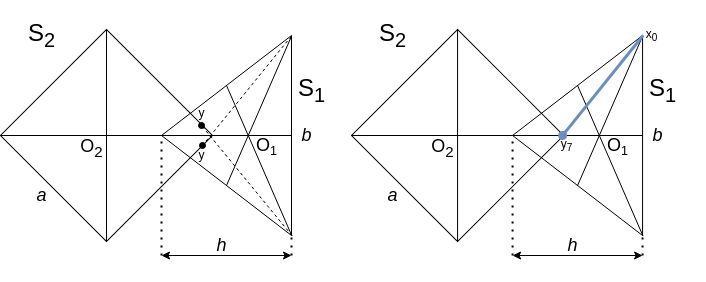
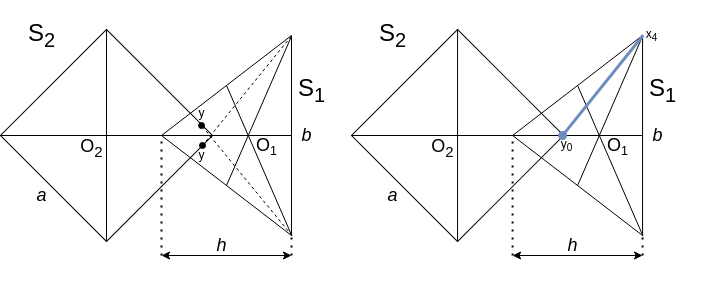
  <mxCell id="0" />
  <mxCell id="1" parent="0" />
  <mxCell id="2" value="" style="whiteSpace=wrap;html=1;aspect=fixed;fillColor=none;rotation=45;" parent="1" vertex="1"><mxGeometry x="30" y="60" width="150" height="150" as="geometry" /></mxCell>
  <mxCell id="3" value="" style="triangle;whiteSpace=wrap;html=1;fillColor=none;rotation=-180;" parent="1" vertex="1"><mxGeometry x="160" y="35" width="130" height="200" as="geometry" /></mxCell>
  <mxCell id="4" value="" style="endArrow=none;html=1;rounded=0;exitX=1;exitY=0.5;exitDx=0;exitDy=0;entryX=0;entryY=0.5;entryDx=0;entryDy=0;" parent="1" source="3" target="3" edge="1"><mxGeometry width="50" height="50" relative="1" as="geometry"><mxPoint x="260" y="215" as="sourcePoint" /><mxPoint x="310" y="165" as="targetPoint" /></mxGeometry></mxCell>
  <mxCell id="5" value="" style="endArrow=none;html=1;rounded=0;entryX=0.5;entryY=1;entryDx=0;entryDy=0;exitX=-0.003;exitY=-0.002;exitDx=0;exitDy=0;exitPerimeter=0;" parent="1" source="3" target="3" edge="1"><mxGeometry width="50" height="50" relative="1" as="geometry"><mxPoint x="250" y="335" as="sourcePoint" /><mxPoint x="300" y="285" as="targetPoint" /></mxGeometry></mxCell>
  <mxCell id="6" value="" style="endArrow=none;html=1;rounded=0;exitX=0.5;exitY=0;exitDx=0;exitDy=0;entryX=-0.001;entryY=0.998;entryDx=0;entryDy=0;entryPerimeter=0;" parent="1" source="3" target="3" edge="1"><mxGeometry width="50" height="50" relative="1" as="geometry"><mxPoint x="320" y="175" as="sourcePoint" /><mxPoint x="370" y="125" as="targetPoint" /></mxGeometry></mxCell>
  <mxCell id="7" value="" style="endArrow=none;html=1;rounded=0;exitX=0;exitY=1;exitDx=0;exitDy=0;entryX=1;entryY=0;entryDx=0;entryDy=0;" parent="1" source="2" target="2" edge="1"><mxGeometry width="50" height="50" relative="1" as="geometry"><mxPoint x="150" y="185" as="sourcePoint" /><mxPoint x="200" y="135" as="targetPoint" /></mxGeometry></mxCell>
  <mxCell id="8" value="" style="endArrow=none;html=1;rounded=0;exitX=0;exitY=0;exitDx=0;exitDy=0;entryX=1;entryY=1;entryDx=0;entryDy=0;" parent="1" source="2" target="2" edge="1"><mxGeometry width="50" height="50" relative="1" as="geometry"><mxPoint x="10" y="125" as="sourcePoint" /><mxPoint x="60" y="75" as="targetPoint" /></mxGeometry></mxCell>
  <mxCell id="9" value="&lt;span style=&quot;font-size: 24px&quot;&gt;S&lt;sub&gt;2&lt;/sub&gt;&lt;/span&gt;" style="text;html=1;align=center;verticalAlign=middle;resizable=0;points=[];autosize=1;strokeColor=none;fillColor=none;" parent="1" vertex="1"><mxGeometry x="20" y="20" width="40" height="30" as="geometry" /></mxCell>
  <mxCell id="10" value="&lt;span style=&quot;font-size: 24px&quot;&gt;S&lt;sub&gt;1&lt;/sub&gt;&lt;/span&gt;" style="text;html=1;align=center;verticalAlign=middle;resizable=0;points=[];autosize=1;strokeColor=none;fillColor=none;" parent="1" vertex="1"><mxGeometry x="290" y="75" width="40" height="30" as="geometry" /></mxCell>
  <mxCell id="11" value="&lt;font style=&quot;font-size: 18px&quot;&gt;O&lt;sub&gt;2&lt;/sub&gt;&lt;/font&gt;" style="text;html=1;align=center;verticalAlign=middle;resizable=0;points=[];autosize=1;strokeColor=none;fillColor=none;fontSize=24;" parent="1" vertex="1"><mxGeometry x="70" y="125" width="40" height="40" as="geometry" /></mxCell>
  <mxCell id="12" value="&lt;font style=&quot;font-size: 18px&quot;&gt;O&lt;/font&gt;&lt;font style=&quot;font-size: 15px&quot;&gt;&lt;sub&gt;1&lt;/sub&gt;&lt;/font&gt;" style="text;html=1;align=center;verticalAlign=middle;resizable=0;points=[];autosize=1;strokeColor=none;fillColor=none;fontSize=24;" parent="1" vertex="1"><mxGeometry x="245" y="123" width="40" height="40" as="geometry" /></mxCell>
  <mxCell id="13" value="&lt;i&gt;a&lt;/i&gt;" style="text;html=1;align=center;verticalAlign=middle;resizable=0;points=[];autosize=1;strokeColor=none;fillColor=none;fontSize=18;" parent="1" vertex="1"><mxGeometry x="25" y="180" width="30" height="30" as="geometry" /></mxCell>
  <mxCell id="14" value="&lt;i&gt;b&lt;/i&gt;" style="text;html=1;align=center;verticalAlign=middle;resizable=0;points=[];autosize=1;strokeColor=none;fillColor=none;fontSize=18;" parent="1" vertex="1"><mxGeometry x="290" y="120" width="30" height="30" as="geometry" /></mxCell>
  <mxCell id="15" value="" style="endArrow=none;dashed=1;html=1;dashPattern=1 3;strokeWidth=2;rounded=0;fontSize=18;entryX=1;entryY=0.5;entryDx=0;entryDy=0;" parent="1" target="3" edge="1"><mxGeometry width="50" height="50" relative="1" as="geometry"><mxPoint x="160" y="255" as="sourcePoint" /><mxPoint x="230" y="245" as="targetPoint" /></mxGeometry></mxCell>
  <mxCell id="16" value="" style="endArrow=none;dashed=1;html=1;dashPattern=1 3;strokeWidth=2;rounded=0;fontSize=18;entryX=0;entryY=0.002;entryDx=0;entryDy=0;entryPerimeter=0;" parent="1" target="3" edge="1"><mxGeometry width="50" height="50" relative="1" as="geometry"><mxPoint x="290" y="255" as="sourcePoint" /><mxPoint x="304.84" y="145" as="targetPoint" /></mxGeometry></mxCell>
  <mxCell id="17" value="" style="endArrow=classic;startArrow=classic;html=1;rounded=0;fontSize=18;" parent="1" edge="1"><mxGeometry width="50" height="50" relative="1" as="geometry"><mxPoint x="160" y="255" as="sourcePoint" /><mxPoint x="290" y="255" as="targetPoint" /></mxGeometry></mxCell>
  <mxCell id="18" value="&lt;i&gt;h&lt;/i&gt;" style="text;html=1;align=center;verticalAlign=middle;resizable=0;points=[];autosize=1;strokeColor=none;fillColor=none;fontSize=18;" parent="1" vertex="1"><mxGeometry x="205" y="230" width="30" height="30" as="geometry" /></mxCell>
  <mxCell id="19" value="" style="endArrow=oval;html=1;rounded=0;startArrow=none;startFill=0;endFill=1;dashed=1;exitX=0.002;exitY=0.996;exitDx=0;exitDy=0;exitPerimeter=0;" parent="1" source="3" edge="1"><mxGeometry width="50" height="50" relative="1" as="geometry"><mxPoint x="190" y="34" as="sourcePoint" /><mxPoint x="201" y="145" as="targetPoint" /></mxGeometry></mxCell>
  <mxCell id="20" value="y" style="text;html=1;align=center;verticalAlign=middle;resizable=0;points=[];autosize=1;strokeColor=none;fillColor=none;" parent="1" vertex="1"><mxGeometry x="190" y="103" width="20" height="20" as="geometry" /></mxCell>
  <mxCell id="21" value="y" style="text;html=1;align=center;verticalAlign=middle;resizable=0;points=[];autosize=1;strokeColor=none;fillColor=none;" parent="1" vertex="1"><mxGeometry x="190" y="145" width="20" height="20" as="geometry" /></mxCell>
  <mxCell id="22" value="" style="whiteSpace=wrap;html=1;aspect=fixed;fillColor=none;rotation=45;" vertex="1" parent="1"><mxGeometry x="381.07" y="60" width="150" height="150" as="geometry" /></mxCell>
  <mxCell id="23" value="" style="triangle;whiteSpace=wrap;html=1;fillColor=none;rotation=-180;" vertex="1" parent="1"><mxGeometry x="511.07" y="35" width="130" height="200" as="geometry" /></mxCell>
  <mxCell id="24" value="" style="endArrow=none;html=1;rounded=0;exitX=1;exitY=0.5;exitDx=0;exitDy=0;entryX=0;entryY=0.5;entryDx=0;entryDy=0;" edge="1" parent="1" source="23" target="23"><mxGeometry width="50" height="50" relative="1" as="geometry"><mxPoint x="611.07" y="215" as="sourcePoint" /><mxPoint x="661.07" y="165" as="targetPoint" /></mxGeometry></mxCell>
  <mxCell id="25" value="" style="endArrow=none;html=1;rounded=0;entryX=0.5;entryY=1;entryDx=0;entryDy=0;exitX=-0.003;exitY=-0.002;exitDx=0;exitDy=0;exitPerimeter=0;" edge="1" parent="1" source="23" target="23"><mxGeometry width="50" height="50" relative="1" as="geometry"><mxPoint x="601.07" y="335" as="sourcePoint" /><mxPoint x="651.07" y="285" as="targetPoint" /></mxGeometry></mxCell>
  <mxCell id="26" value="" style="endArrow=none;html=1;rounded=0;exitX=0.5;exitY=0;exitDx=0;exitDy=0;entryX=-0.001;entryY=0.998;entryDx=0;entryDy=0;entryPerimeter=0;" edge="1" parent="1" source="23" target="23"><mxGeometry width="50" height="50" relative="1" as="geometry"><mxPoint x="671.07" y="175" as="sourcePoint" /><mxPoint x="721.07" y="125" as="targetPoint" /></mxGeometry></mxCell>
  <mxCell id="27" value="" style="endArrow=none;html=1;rounded=0;exitX=0;exitY=1;exitDx=0;exitDy=0;entryX=1;entryY=0;entryDx=0;entryDy=0;" edge="1" parent="1" source="22" target="22"><mxGeometry width="50" height="50" relative="1" as="geometry"><mxPoint x="501.07" y="185" as="sourcePoint" /><mxPoint x="551.07" y="135" as="targetPoint" /></mxGeometry></mxCell>
  <mxCell id="28" value="" style="endArrow=none;html=1;rounded=0;exitX=0;exitY=0;exitDx=0;exitDy=0;entryX=1;entryY=1;entryDx=0;entryDy=0;" edge="1" parent="1" source="22" target="22"><mxGeometry width="50" height="50" relative="1" as="geometry"><mxPoint x="361.07" y="125" as="sourcePoint" /><mxPoint x="411.07" y="75" as="targetPoint" /></mxGeometry></mxCell>
  <mxCell id="29" value="&lt;span style=&quot;font-size: 24px&quot;&gt;S&lt;sub&gt;2&lt;/sub&gt;&lt;/span&gt;" style="text;html=1;align=center;verticalAlign=middle;resizable=0;points=[];autosize=1;strokeColor=none;fillColor=none;" vertex="1" parent="1"><mxGeometry x="371.07" y="20" width="40" height="30" as="geometry" /></mxCell>
  <mxCell id="30" value="&lt;span style=&quot;font-size: 24px&quot;&gt;S&lt;sub&gt;1&lt;/sub&gt;&lt;/span&gt;" style="text;html=1;align=center;verticalAlign=middle;resizable=0;points=[];autosize=1;strokeColor=none;fillColor=none;" vertex="1" parent="1"><mxGeometry x="641.07" y="75" width="40" height="30" as="geometry" /></mxCell>
  <mxCell id="31" value="&lt;font style=&quot;font-size: 18px&quot;&gt;O&lt;sub&gt;2&lt;/sub&gt;&lt;/font&gt;" style="text;html=1;align=center;verticalAlign=middle;resizable=0;points=[];autosize=1;strokeColor=none;fillColor=none;fontSize=24;" vertex="1" parent="1"><mxGeometry x="421.07" y="125" width="40" height="40" as="geometry" /></mxCell>
  <mxCell id="32" value="&lt;font style=&quot;font-size: 18px&quot;&gt;O&lt;/font&gt;&lt;font style=&quot;font-size: 15px&quot;&gt;&lt;sub&gt;1&lt;/sub&gt;&lt;/font&gt;" style="text;html=1;align=center;verticalAlign=middle;resizable=0;points=[];autosize=1;strokeColor=none;fillColor=none;fontSize=24;" vertex="1" parent="1"><mxGeometry x="596.07" y="123" width="40" height="40" as="geometry" /></mxCell>
  <mxCell id="33" value="&lt;i&gt;a&lt;/i&gt;" style="text;html=1;align=center;verticalAlign=middle;resizable=0;points=[];autosize=1;strokeColor=none;fillColor=none;fontSize=18;" vertex="1" parent="1"><mxGeometry x="376.07" y="180" width="30" height="30" as="geometry" /></mxCell>
  <mxCell id="34" value="&lt;i&gt;b&lt;/i&gt;" style="text;html=1;align=center;verticalAlign=middle;resizable=0;points=[];autosize=1;strokeColor=none;fillColor=none;fontSize=18;" vertex="1" parent="1"><mxGeometry x="641.07" y="120" width="30" height="30" as="geometry" /></mxCell>
  <mxCell id="35" value="" style="endArrow=none;dashed=1;html=1;dashPattern=1 3;strokeWidth=2;rounded=0;fontSize=18;entryX=1;entryY=0.5;entryDx=0;entryDy=0;" edge="1" parent="1" target="23"><mxGeometry width="50" height="50" relative="1" as="geometry"><mxPoint x="511.07" y="255" as="sourcePoint" /><mxPoint x="581.07" y="245" as="targetPoint" /></mxGeometry></mxCell>
  <mxCell id="36" value="" style="endArrow=none;dashed=1;html=1;dashPattern=1 3;strokeWidth=2;rounded=0;fontSize=18;entryX=0;entryY=0.002;entryDx=0;entryDy=0;entryPerimeter=0;" edge="1" parent="1" target="23"><mxGeometry width="50" height="50" relative="1" as="geometry"><mxPoint x="641.07" y="255" as="sourcePoint" /><mxPoint x="655.91" y="145" as="targetPoint" /></mxGeometry></mxCell>
  <mxCell id="37" value="" style="endArrow=classic;startArrow=classic;html=1;rounded=0;fontSize=18;" edge="1" parent="1"><mxGeometry width="50" height="50" relative="1" as="geometry"><mxPoint x="511.07" y="255" as="sourcePoint" /><mxPoint x="641.07" y="255" as="targetPoint" /></mxGeometry></mxCell>
  <mxCell id="38" value="&lt;i&gt;h&lt;/i&gt;" style="text;html=1;align=center;verticalAlign=middle;resizable=0;points=[];autosize=1;strokeColor=none;fillColor=none;fontSize=18;" vertex="1" parent="1"><mxGeometry x="556.07" y="230" width="30" height="30" as="geometry" /></mxCell>
- <mxCell id="39" value="y&lt;sub&gt;7&lt;/sub&gt;" style="text;html=1;align=center;verticalAlign=middle;resizable=0;points=[];autosize=1;strokeColor=none;fillColor=none;" vertex="1" parent="1"><mxGeometry x="550" y="135" width="30" height="20" as="geometry" /></mxCell>
+ <mxCell id="39" value="y&lt;sub&gt;0&lt;/sub&gt;" style="text;html=1;align=center;verticalAlign=middle;resizable=0;points=[];autosize=1;strokeColor=none;fillColor=none;" vertex="1" parent="1"><mxGeometry x="550" y="135" width="30" height="20" as="geometry" /></mxCell>
  <mxCell id="40" value="" style="endArrow=oval;html=1;rounded=0;entryX=0.692;entryY=0.55;entryDx=0;entryDy=0;entryPerimeter=0;startArrow=none;startFill=0;endFill=1;fillColor=#dae8fc;strokeColor=#6c8ebf;strokeWidth=3;exitX=-0.005;exitY=1.001;exitDx=0;exitDy=0;exitPerimeter=0;" edge="1" parent="1" source="23"><mxGeometry width="50" height="50" relative="1" as="geometry"><mxPoint x="641.07" y="235" as="sourcePoint" /><mxPoint x="561.11" y="135" as="targetPoint" /></mxGeometry></mxCell>
  <mxCell id="41" value="" style="endArrow=oval;html=1;rounded=0;startArrow=none;startFill=0;endFill=1;dashed=1;exitX=-0.003;exitY=0;exitDx=0;exitDy=0;exitPerimeter=0;entryX=0.692;entryY=0.55;entryDx=0;entryDy=0;entryPerimeter=0;" edge="1" parent="1" source="3" target="3"><mxGeometry width="50" height="50" relative="1" as="geometry"><mxPoint x="299.74" y="45.8" as="sourcePoint" /><mxPoint x="211" y="155" as="targetPoint" /></mxGeometry></mxCell>
- <mxCell id="42" value="x&lt;sub&gt;0&lt;br&gt;&lt;/sub&gt;" style="text;html=1;align=center;verticalAlign=middle;resizable=0;points=[];autosize=1;strokeColor=none;fillColor=none;" vertex="1" parent="1"><mxGeometry x="635" y="25" width="30" height="20" as="geometry" /></mxCell>
+ <mxCell id="42" value="x&lt;sub&gt;4&lt;br&gt;&lt;/sub&gt;" style="text;html=1;align=center;verticalAlign=middle;resizable=0;points=[];autosize=1;strokeColor=none;fillColor=none;" vertex="1" parent="1"><mxGeometry x="635" y="25" width="30" height="20" as="geometry" /></mxCell>
